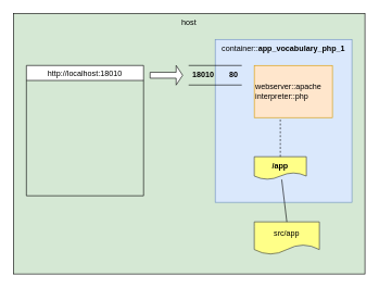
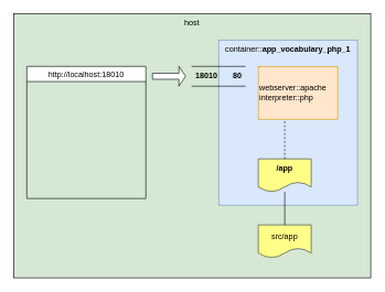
  <mxCell id="0" />
  <mxCell id="1" parent="0" />
  <mxCell id="2" value="host" style="rounded=0;whiteSpace=wrap;html=1;verticalAlign=top;align=center;fillColor=#d5e8d4;" parent="1" vertex="1"><mxGeometry x="20" y="20" width="540" height="400" as="geometry" /></mxCell>
  <mxCell id="3" value="container::&lt;b&gt;app_vocabulary_php_1&lt;/b&gt;" style="rounded=0;whiteSpace=wrap;html=1;align=center;verticalAlign=top;fillColor=#dae8fc;strokeColor=#6c8ebf;" parent="1" vertex="1"><mxGeometry x="330" y="60" width="210" height="250" as="geometry" /></mxCell>
  <mxCell id="4" value="http://localhost:18010" style="swimlane;align=center;fontStyle=0" parent="1" vertex="1"><mxGeometry x="40" y="100" width="180" height="200" as="geometry" /></mxCell>
  <mxCell id="5" value="18010&amp;nbsp; &amp;nbsp; &amp;nbsp; &amp;nbsp;80" style="shape=partialRectangle;whiteSpace=wrap;html=1;left=0;right=0;fillColor=none;align=center;fontStyle=1" parent="1" vertex="1"><mxGeometry x="290" y="100" width="80" height="30" as="geometry" /></mxCell>
  <mxCell id="6" value="" style="shape=singleArrow;whiteSpace=wrap;html=1;align=center;" parent="1" vertex="1"><mxGeometry x="230" y="100" width="50" height="30" as="geometry" /></mxCell>
- <mxCell id="7" value="src/app" style="shape=document;whiteSpace=wrap;html=1;boundedLbl=1;align=center;fillColor=#ffff88;strokeColor=#36393d;" parent="1" vertex="1"><mxGeometry x="390" y="340" width="100" height="50" as="geometry" /></mxCell>
- <mxCell id="8" value="/app" style="shape=document;whiteSpace=wrap;html=1;boundedLbl=1;align=center;verticalAlign=top;fillColor=#ffff88;strokeColor=#36393d;fontStyle=1" parent="1" vertex="1"><mxGeometry x="390" y="240" width="80" height="35" as="geometry" /></mxCell>
+ <mxCell id="7" value="src/app" style="shape=document;whiteSpace=wrap;html=1;boundedLbl=1;align=center;fillColor=#ffff88;strokeColor=#36393d;" parent="1" vertex="1"><mxGeometry x="390" y="340" width="80" height="50" as="geometry" /></mxCell>
+ <mxCell id="8" value="/app" style="shape=document;whiteSpace=wrap;html=1;boundedLbl=1;align=center;verticalAlign=top;fillColor=#ffff88;strokeColor=#36393d;fontStyle=1" parent="1" vertex="1"><mxGeometry x="390" y="240" width="80" height="50" as="geometry" /></mxCell>
  <mxCell id="9" value="" style="endArrow=none;dashed=0;html=1;exitX=0.5;exitY=0;exitDx=0;exitDy=0;" parent="1" source="7" target="8" edge="1"><mxGeometry width="50" height="50" relative="1" as="geometry"><mxPoint x="20" y="500" as="sourcePoint" /><mxPoint x="70" y="450" as="targetPoint" /></mxGeometry></mxCell>
  <mxCell id="10" value="" style="endArrow=none;dashed=1;html=1;exitX=0.5;exitY=0;exitDx=0;exitDy=0;" parent="1" source="8" edge="1"><mxGeometry width="50" height="50" relative="1" as="geometry"><mxPoint x="20" y="500" as="sourcePoint" /><mxPoint x="430" y="180" as="targetPoint" /></mxGeometry></mxCell>
  <mxCell id="11" value="&lt;span style=&quot;text-align: center ; white-space: normal&quot;&gt;webserver::apache&lt;/span&gt;&lt;br style=&quot;text-align: center ; white-space: normal&quot;&gt;&lt;span style=&quot;text-align: center ; white-space: normal&quot;&gt;interpreter::php&lt;/span&gt;" style="rounded=0;whiteSpace=wrap;html=1;align=left;fillColor=#ffe6cc;strokeColor=#d79b00;" parent="1" vertex="1"><mxGeometry x="390" y="100" width="120" height="80" as="geometry" /></mxCell>
